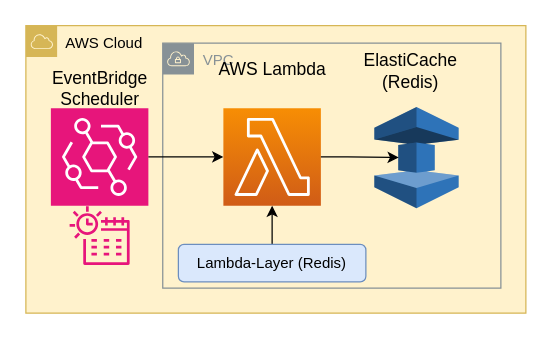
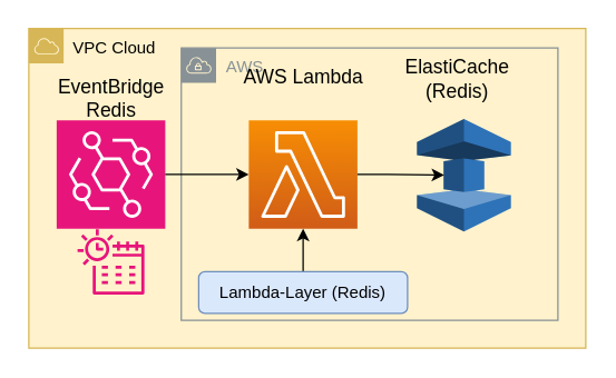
  <mxCell id="0" />
  <mxCell id="1" parent="0" />
- <mxCell id="2" value="AWS Cloud" style="sketch=0;outlineConnect=0;html=1;whiteSpace=wrap;fontSize=12;fontStyle=0;shape=mxgraph.aws4.group;grIcon=mxgraph.aws4.group_aws_cloud;strokeColor=#d6b656;fillColor=#fff2cc;verticalAlign=top;align=left;spacingLeft=30;dashed=0;" parent="1" vertex="1"><mxGeometry x="20" y="20" width="400" height="230" as="geometry" /></mxCell>
- <mxCell id="3" value="VPC" style="sketch=0;outlineConnect=0;gradientColor=none;html=1;whiteSpace=wrap;fontSize=12;fontStyle=0;shape=mxgraph.aws4.group;grIcon=mxgraph.aws4.group_vpc;strokeColor=#879196;fillColor=none;verticalAlign=top;align=left;spacingLeft=30;fontColor=#879196;dashed=0;" parent="1" vertex="1"><mxGeometry x="129.5" y="34" width="270.5" height="196" as="geometry" /></mxCell>
+ <mxCell id="2" value="VPC Cloud" style="sketch=0;outlineConnect=0;html=1;whiteSpace=wrap;fontSize=12;fontStyle=0;shape=mxgraph.aws4.group;grIcon=mxgraph.aws4.group_aws_cloud;strokeColor=#d6b656;fillColor=#fff2cc;verticalAlign=top;align=left;spacingLeft=30;dashed=0;" parent="1" vertex="1"><mxGeometry x="20" y="20" width="400" height="230" as="geometry" /></mxCell>
+ <mxCell id="3" value="AWS" style="sketch=0;outlineConnect=0;gradientColor=none;html=1;whiteSpace=wrap;fontSize=12;fontStyle=0;shape=mxgraph.aws4.group;grIcon=mxgraph.aws4.group_vpc;strokeColor=#879196;fillColor=none;verticalAlign=top;align=left;spacingLeft=30;fontColor=#879196;dashed=0;" parent="1" vertex="1"><mxGeometry x="129.5" y="34" width="270.5" height="196" as="geometry" /></mxCell>
  <mxCell id="4" value="" style="sketch=0;points=[[0,0,0],[0.25,0,0],[0.5,0,0],[0.75,0,0],[1,0,0],[0,1,0],[0.25,1,0],[0.5,1,0],[0.75,1,0],[1,1,0],[0,0.25,0],[0,0.5,0],[0,0.75,0],[1,0.25,0],[1,0.5,0],[1,0.75,0]];outlineConnect=0;fontColor=#232F3E;gradientColor=#F78E04;gradientDirection=north;fillColor=#D05C17;strokeColor=#ffffff;dashed=0;verticalLabelPosition=bottom;verticalAlign=top;align=center;html=1;fontSize=12;fontStyle=0;aspect=fixed;shape=mxgraph.aws4.resourceIcon;resIcon=mxgraph.aws4.lambda;" parent="1" vertex="1"><mxGeometry x="178" y="86" width="78" height="78" as="geometry" /></mxCell>
  <mxCell id="5" value="&lt;font style=&quot;font-size: 14px;&quot;&gt;&lt;span&gt;AWS Lambda&lt;/span&gt;&lt;/font&gt;" style="text;html=1;strokeColor=none;fillColor=none;align=center;verticalAlign=middle;whiteSpace=wrap;rounded=0;fontStyle=0" parent="1" vertex="1"><mxGeometry x="166.5" y="40" width="101" height="30" as="geometry" /></mxCell>
  <mxCell id="6" style="edgeStyle=orthogonalEdgeStyle;rounded=0;orthogonalLoop=1;jettySize=auto;html=1;exitX=0.5;exitY=0;exitDx=0;exitDy=0;entryX=0.5;entryY=1;entryDx=0;entryDy=0;entryPerimeter=0;" parent="1" source="7" target="4" edge="1"><mxGeometry relative="1" as="geometry"><mxPoint x="213" y="175" as="targetPoint" /></mxGeometry></mxCell>
  <mxCell id="7" value="Lambda-Layer (Redis)" style="rounded=1;whiteSpace=wrap;html=1;fillColor=#dae8fc;strokeColor=#6c8ebf;" parent="1" vertex="1"><mxGeometry x="142" y="195" width="150" height="30" as="geometry" /></mxCell>
  <mxCell id="8" value="&lt;font style=&quot;font-size: 14px;&quot;&gt;&lt;span&gt;ElastiCache (Redis)&lt;br&gt;&lt;/span&gt;&lt;/font&gt;" style="text;html=1;strokeColor=none;fillColor=none;align=center;verticalAlign=middle;whiteSpace=wrap;rounded=0;fontStyle=0" parent="1" vertex="1"><mxGeometry x="277.5" y="41" width="100" height="30" as="geometry" /></mxCell>
  <mxCell id="9" value="" style="sketch=0;points=[[0,0,0],[0.25,0,0],[0.5,0,0],[0.75,0,0],[1,0,0],[0,1,0],[0.25,1,0],[0.5,1,0],[0.75,1,0],[1,1,0],[0,0.25,0],[0,0.5,0],[0,0.75,0],[1,0.25,0],[1,0.5,0],[1,0.75,0]];outlineConnect=0;fontColor=#232F3E;fillColor=#E7157B;strokeColor=#ffffff;dashed=0;verticalLabelPosition=bottom;verticalAlign=top;align=center;html=1;fontSize=12;fontStyle=0;aspect=fixed;shape=mxgraph.aws4.resourceIcon;resIcon=mxgraph.aws4.eventbridge;" parent="1" vertex="1"><mxGeometry x="40" y="86" width="78" height="78" as="geometry" /></mxCell>
  <mxCell id="10" value="" style="sketch=0;outlineConnect=0;fontColor=#232F3E;gradientColor=none;fillColor=#E7157B;strokeColor=none;dashed=0;verticalLabelPosition=bottom;verticalAlign=top;align=center;html=1;fontSize=12;fontStyle=0;aspect=fixed;pointerEvents=1;shape=mxgraph.aws4.eventbridge_scheduler;" parent="1" vertex="1"><mxGeometry x="55" y="164" width="48" height="48" as="geometry" /></mxCell>
  <mxCell id="11" value="" style="outlineConnect=0;dashed=0;verticalLabelPosition=bottom;verticalAlign=top;align=center;html=1;shape=mxgraph.aws3.elasticache;fillColor=#2E73B8;gradientColor=none;" parent="1" vertex="1"><mxGeometry x="298.75" y="85" width="67.5" height="81" as="geometry" /></mxCell>
  <mxCell id="12" style="edgeStyle=orthogonalEdgeStyle;rounded=0;orthogonalLoop=1;jettySize=auto;html=1;exitX=1;exitY=0.5;exitDx=0;exitDy=0;exitPerimeter=0;entryX=0;entryY=0.5;entryDx=0;entryDy=0;entryPerimeter=0;" parent="1" source="9" target="4" edge="1"><mxGeometry relative="1" as="geometry"><mxPoint x="140" y="124" as="sourcePoint" /></mxGeometry></mxCell>
- <mxCell id="13" value="&lt;font style=&quot;font-size: 14px;&quot;&gt;&lt;span&gt;EventBridge&lt;br&gt;Scheduler&lt;br&gt;&lt;/span&gt;&lt;/font&gt;" style="text;html=1;strokeColor=none;fillColor=none;align=center;verticalAlign=middle;whiteSpace=wrap;rounded=0;fontStyle=0" parent="1" vertex="1"><mxGeometry x="28.5" y="51" width="101" height="38" as="geometry" /></mxCell>
+ <mxCell id="13" value="&lt;font style=&quot;font-size: 14px;&quot;&gt;&lt;span&gt;EventBridge&lt;br&gt;Redis&lt;br&gt;&lt;/span&gt;&lt;/font&gt;" style="text;html=1;strokeColor=none;fillColor=none;align=center;verticalAlign=middle;whiteSpace=wrap;rounded=0;fontStyle=0" parent="1" vertex="1"><mxGeometry x="28.5" y="51" width="101" height="38" as="geometry" /></mxCell>
  <mxCell id="14" style="edgeStyle=orthogonalEdgeStyle;rounded=0;orthogonalLoop=1;jettySize=auto;html=1;entryX=0.29;entryY=0.5;entryDx=0;entryDy=0;entryPerimeter=0;" parent="1" source="4" target="11" edge="1"><mxGeometry relative="1" as="geometry" /></mxCell>
  <mxCell id="15" value="&lt;font style=&quot;font-size: 14px;&quot;&gt;&lt;span&gt;&lt;br&gt;&lt;/span&gt;&lt;/font&gt;" style="text;html=1;strokeColor=none;fillColor=none;align=center;verticalAlign=middle;whiteSpace=wrap;rounded=0;fontStyle=0" parent="1" vertex="1"><mxGeometry x="302" y="175" width="100" height="30" as="geometry" /></mxCell>
